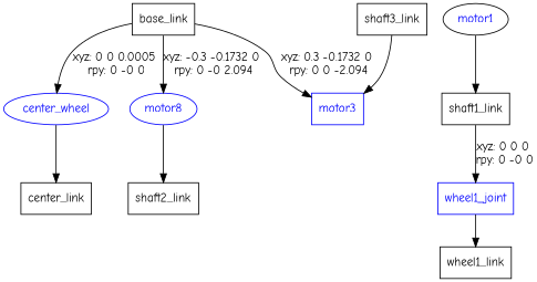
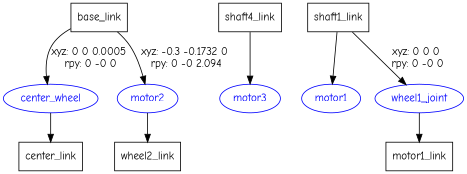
  digraph {
    fontname="Comic Neue"
    node [fontname="Comic Neue" shape=box]
    edge [fontname="Comic Neue"]
    n1 [label=base_link]
    n2 [color=blue fontcolor=blue label=center_wheel shape=ellipse]
-   motor2 [color=blue fontcolor=blue shape=ellipse label=motor8]
-   motor3 [color=blue fontcolor=blue]
+   motor2 [color=blue fontcolor=blue shape=ellipse]
+   motor3 [color=blue fontcolor=blue shape=ellipse]
    n5 [label=center_link]
-   motor1 [color=black fontcolor=blue shape=ellipse]
+   motor1 [color=blue fontcolor=blue shape=ellipse]
    n7 [label=shaft1_link]
-   n8 [label=shaft2_link]
-   wheel1_joint [color=blue fontcolor=blue]
-   n10 [label=wheel1_link]
-   n11 [label=shaft3_link]
+   n8 [label=wheel2_link]
+   wheel1_joint [color=blue fontcolor=blue shape=ellipse]
+   n10 [label=motor1_link]
+   n11 [label=shaft4_link]
    n1 -> n2 [label="xyz: 0 0 0.0005 \nrpy: 0 -0 0"]
    n1 -> motor2 [label="xyz: -0.3 -0.1732 0 \nrpy: 0 -0 2.094"]
-   n1 -> motor3 [label="xyz: 0.3 -0.1732 0 \nrpy: 0 0 -2.094"]
    n2 -> n5
    motor2 -> n8
-   motor1 -> n7
+   n7 -> motor1
    n7 -> wheel1_joint [label="xyz: 0 0 0 \nrpy: 0 -0 0"]
    wheel1_joint -> n10
    n11 -> motor3
  }
